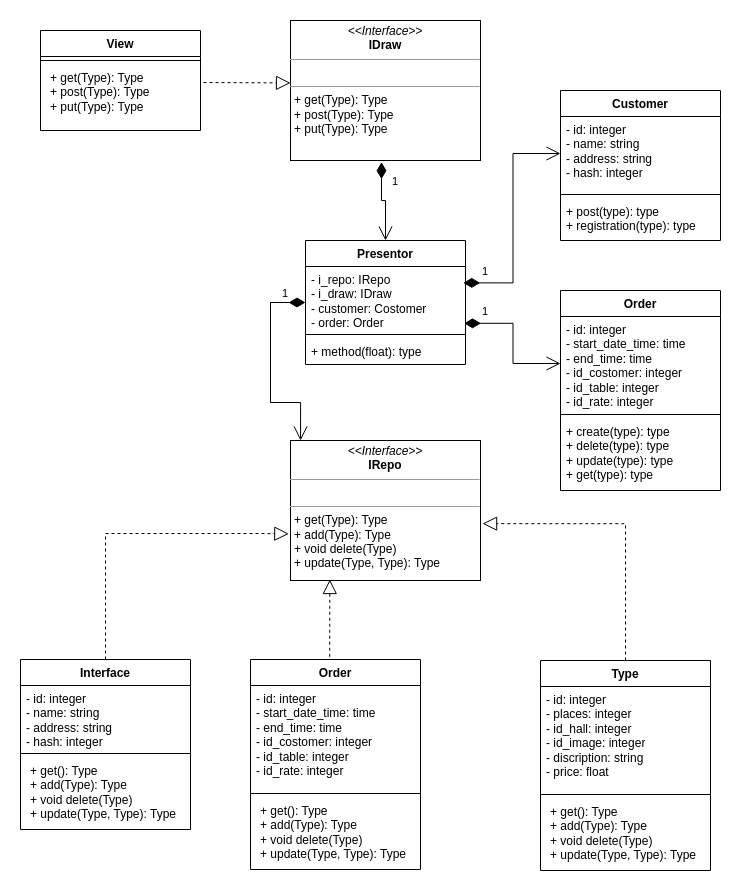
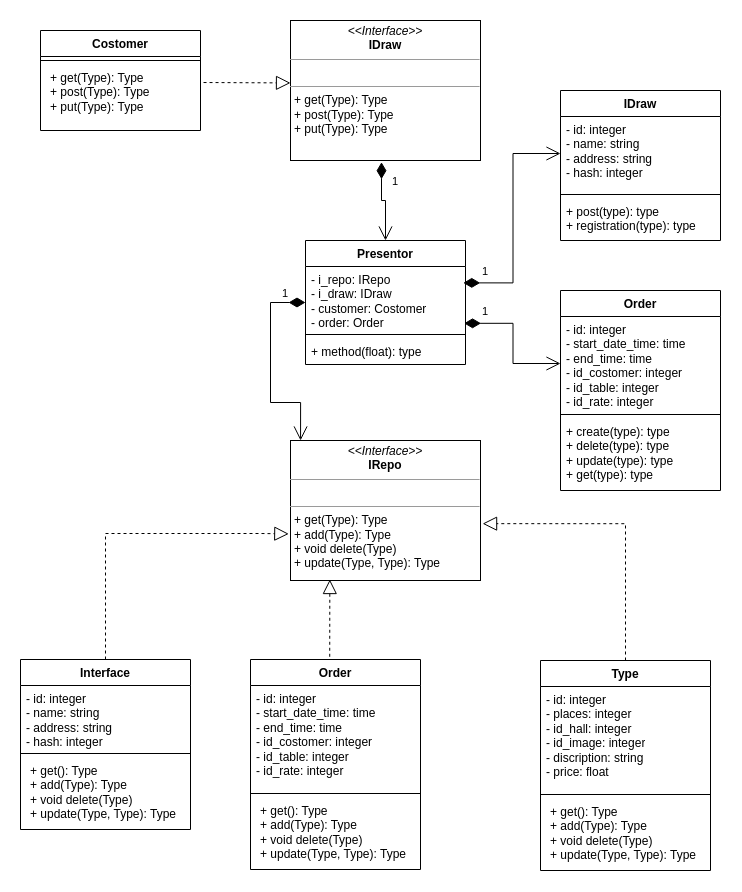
  <mxCell id="0" />
  <mxCell id="1" parent="0" />
  <mxCell id="2" value="&lt;p style=&quot;margin:0px;margin-top:4px;text-align:center;&quot;&gt;&lt;i&gt;&amp;lt;&amp;lt;Interface&amp;gt;&amp;gt;&lt;/i&gt;&lt;br&gt;&lt;b&gt;IRepo&lt;/b&gt;&lt;/p&gt;&lt;hr size=&quot;1&quot;&gt;&lt;p style=&quot;margin:0px;margin-left:4px;&quot;&gt;&lt;br&gt;&lt;/p&gt;&lt;hr size=&quot;1&quot;&gt;&lt;p style=&quot;margin:0px;margin-left:4px;&quot;&gt;+ get(Type): Type&lt;br&gt;+ add(Type): Type&lt;br&gt;&lt;/p&gt;&lt;p style=&quot;margin:0px;margin-left:4px;&quot;&gt;+ void delete(Type)&lt;/p&gt;&lt;p style=&quot;margin:0px;margin-left:4px;&quot;&gt;+ update(Type, Type): Type&amp;nbsp;&lt;br&gt;&lt;/p&gt;" style="verticalAlign=top;align=left;overflow=fill;fontSize=12;fontFamily=Helvetica;html=1;whiteSpace=wrap;" vertex="1" parent="1"><mxGeometry x="290" y="440" width="190" height="140" as="geometry" /></mxCell>
  <mxCell id="3" value="Interface" style="swimlane;fontStyle=1;align=center;verticalAlign=top;childLayout=stackLayout;horizontal=1;startSize=26;horizontalStack=0;resizeParent=1;resizeParentMax=0;resizeLast=0;collapsible=1;marginBottom=0;whiteSpace=wrap;html=1;" vertex="1" parent="1"><mxGeometry x="20" y="659" width="170" height="170" as="geometry" /></mxCell>
  <mxCell id="4" value="- id: integer&lt;br&gt;- name: string&lt;br&gt;- address: string&lt;br&gt;- hash: integer" style="text;strokeColor=none;fillColor=none;align=left;verticalAlign=top;spacingLeft=4;spacingRight=4;overflow=hidden;rotatable=0;points=[[0,0.5],[1,0.5]];portConstraint=eastwest;whiteSpace=wrap;html=1;" vertex="1" parent="3"><mxGeometry y="26" width="170" height="64" as="geometry" /></mxCell>
  <mxCell id="5" value="" style="line;strokeWidth=1;fillColor=none;align=left;verticalAlign=middle;spacingTop=-1;spacingLeft=3;spacingRight=3;rotatable=0;labelPosition=right;points=[];portConstraint=eastwest;strokeColor=inherit;" vertex="1" parent="3"><mxGeometry y="90" width="170" height="8" as="geometry" /></mxCell>
  <mxCell id="6" value="&lt;p style=&quot;border-color: var(--border-color); margin: 0px 0px 0px 4px;&quot;&gt;+ get(): Type&lt;br style=&quot;border-color: var(--border-color);&quot;&gt;+ add(Type): Type&lt;br style=&quot;border-color: var(--border-color);&quot;&gt;&lt;/p&gt;&lt;p style=&quot;border-color: var(--border-color); margin: 0px 0px 0px 4px;&quot;&gt;+ void delete(Type)&lt;/p&gt;&lt;p style=&quot;border-color: var(--border-color); margin: 0px 0px 0px 4px;&quot;&gt;+ update(Type, Type): Type&lt;/p&gt;" style="text;strokeColor=none;fillColor=none;align=left;verticalAlign=top;spacingLeft=4;spacingRight=4;overflow=hidden;rotatable=0;points=[[0,0.5],[1,0.5]];portConstraint=eastwest;whiteSpace=wrap;html=1;" vertex="1" parent="3"><mxGeometry y="98" width="170" height="72" as="geometry" /></mxCell>
  <mxCell id="7" value="" style="endArrow=block;dashed=1;endFill=0;endSize=12;html=1;rounded=0;entryX=-0.009;entryY=0.667;entryDx=0;entryDy=0;entryPerimeter=0;exitX=0.5;exitY=0;exitDx=0;exitDy=0;edgeStyle=orthogonalEdgeStyle;" edge="1" parent="1" source="3" target="2"><mxGeometry width="160" relative="1" as="geometry"><mxPoint x="170" y="700" as="sourcePoint" /><mxPoint x="330" y="700" as="targetPoint" /><Array as="points"><mxPoint x="105" y="533" /><mxPoint x="260" y="533" /></Array></mxGeometry></mxCell>
  <mxCell id="8" value="Order" style="swimlane;fontStyle=1;align=center;verticalAlign=top;childLayout=stackLayout;horizontal=1;startSize=26;horizontalStack=0;resizeParent=1;resizeParentMax=0;resizeLast=0;collapsible=1;marginBottom=0;whiteSpace=wrap;html=1;" vertex="1" parent="1"><mxGeometry x="250" y="659" width="170" height="210" as="geometry" /></mxCell>
  <mxCell id="9" value="- id: integer&lt;br&gt;- start_date_time: time&lt;br&gt;- end_time: time&lt;br&gt;- id_costomer: integer&lt;br&gt;- id_table: integer&lt;br&gt;- id_rate: integer" style="text;strokeColor=none;fillColor=none;align=left;verticalAlign=top;spacingLeft=4;spacingRight=4;overflow=hidden;rotatable=0;points=[[0,0.5],[1,0.5]];portConstraint=eastwest;whiteSpace=wrap;html=1;" vertex="1" parent="8"><mxGeometry y="26" width="170" height="104" as="geometry" /></mxCell>
  <mxCell id="10" value="" style="line;strokeWidth=1;fillColor=none;align=left;verticalAlign=middle;spacingTop=-1;spacingLeft=3;spacingRight=3;rotatable=0;labelPosition=right;points=[];portConstraint=eastwest;strokeColor=inherit;" vertex="1" parent="8"><mxGeometry y="130" width="170" height="8" as="geometry" /></mxCell>
  <mxCell id="11" value="&lt;p style=&quot;border-color: var(--border-color); margin: 0px 0px 0px 4px;&quot;&gt;+ get(): Type&lt;br style=&quot;border-color: var(--border-color);&quot;&gt;+ add(Type): Type&lt;br style=&quot;border-color: var(--border-color);&quot;&gt;&lt;/p&gt;&lt;p style=&quot;border-color: var(--border-color); margin: 0px 0px 0px 4px;&quot;&gt;+ void delete(Type)&lt;/p&gt;&lt;p style=&quot;border-color: var(--border-color); margin: 0px 0px 0px 4px;&quot;&gt;+ update(Type, Type): Type&lt;/p&gt;" style="text;strokeColor=none;fillColor=none;align=left;verticalAlign=top;spacingLeft=4;spacingRight=4;overflow=hidden;rotatable=0;points=[[0,0.5],[1,0.5]];portConstraint=eastwest;whiteSpace=wrap;html=1;" vertex="1" parent="8"><mxGeometry y="138" width="170" height="72" as="geometry" /></mxCell>
  <mxCell id="12" value="" style="endArrow=block;dashed=1;endFill=0;endSize=12;html=1;rounded=0;entryX=0.207;entryY=0.993;entryDx=0;entryDy=0;entryPerimeter=0;exitX=0.466;exitY=-0.013;exitDx=0;exitDy=0;exitPerimeter=0;" edge="1" parent="1" source="8" target="2"><mxGeometry width="160" relative="1" as="geometry"><mxPoint x="280" y="740" as="sourcePoint" /><mxPoint x="440" y="740" as="targetPoint" /></mxGeometry></mxCell>
  <mxCell id="13" value="Type" style="swimlane;fontStyle=1;align=center;verticalAlign=top;childLayout=stackLayout;horizontal=1;startSize=26;horizontalStack=0;resizeParent=1;resizeParentMax=0;resizeLast=0;collapsible=1;marginBottom=0;whiteSpace=wrap;html=1;" vertex="1" parent="1"><mxGeometry x="540" y="660" width="170" height="210" as="geometry" /></mxCell>
  <mxCell id="14" value="- id: integer&lt;br&gt;- places: integer&lt;br&gt;- id_hall: integer&lt;br&gt;- id_image: integer&lt;br&gt;- discription: string&lt;br&gt;- price: float" style="text;strokeColor=none;fillColor=none;align=left;verticalAlign=top;spacingLeft=4;spacingRight=4;overflow=hidden;rotatable=0;points=[[0,0.5],[1,0.5]];portConstraint=eastwest;whiteSpace=wrap;html=1;" vertex="1" parent="13"><mxGeometry y="26" width="170" height="104" as="geometry" /></mxCell>
  <mxCell id="15" value="" style="line;strokeWidth=1;fillColor=none;align=left;verticalAlign=middle;spacingTop=-1;spacingLeft=3;spacingRight=3;rotatable=0;labelPosition=right;points=[];portConstraint=eastwest;strokeColor=inherit;" vertex="1" parent="13"><mxGeometry y="130" width="170" height="8" as="geometry" /></mxCell>
  <mxCell id="16" value="&lt;p style=&quot;border-color: var(--border-color); margin: 0px 0px 0px 4px;&quot;&gt;+ get(): Type&lt;br style=&quot;border-color: var(--border-color);&quot;&gt;+ add(Type): Type&lt;br style=&quot;border-color: var(--border-color);&quot;&gt;&lt;/p&gt;&lt;p style=&quot;border-color: var(--border-color); margin: 0px 0px 0px 4px;&quot;&gt;+ void delete(Type)&lt;/p&gt;&lt;p style=&quot;border-color: var(--border-color); margin: 0px 0px 0px 4px;&quot;&gt;+ update(Type, Type): Type&lt;/p&gt;" style="text;strokeColor=none;fillColor=none;align=left;verticalAlign=top;spacingLeft=4;spacingRight=4;overflow=hidden;rotatable=0;points=[[0,0.5],[1,0.5]];portConstraint=eastwest;whiteSpace=wrap;html=1;" vertex="1" parent="13"><mxGeometry y="138" width="170" height="72" as="geometry" /></mxCell>
  <mxCell id="17" value="" style="endArrow=block;dashed=1;endFill=0;endSize=12;html=1;rounded=0;exitX=0.5;exitY=0;exitDx=0;exitDy=0;entryX=1.011;entryY=0.594;entryDx=0;entryDy=0;entryPerimeter=0;edgeStyle=orthogonalEdgeStyle;" edge="1" parent="1" source="13" target="2"><mxGeometry width="160" relative="1" as="geometry"><mxPoint x="490" y="710" as="sourcePoint" /><mxPoint x="650" y="710" as="targetPoint" /><Array as="points"><mxPoint x="625" y="523" /></Array></mxGeometry></mxCell>
  <mxCell id="18" value="Presentor" style="swimlane;fontStyle=1;align=center;verticalAlign=top;childLayout=stackLayout;horizontal=1;startSize=26;horizontalStack=0;resizeParent=1;resizeParentMax=0;resizeLast=0;collapsible=1;marginBottom=0;whiteSpace=wrap;html=1;" vertex="1" parent="1"><mxGeometry x="305" y="240" width="160" height="124" as="geometry" /></mxCell>
  <mxCell id="19" value="- i_repo: IRepo&lt;br&gt;- i_draw: IDraw&lt;br&gt;- customer: Costomer&lt;br&gt;- order: Order&amp;nbsp;" style="text;strokeColor=none;fillColor=none;align=left;verticalAlign=top;spacingLeft=4;spacingRight=4;overflow=hidden;rotatable=0;points=[[0,0.5],[1,0.5]];portConstraint=eastwest;whiteSpace=wrap;html=1;" vertex="1" parent="18"><mxGeometry y="26" width="160" height="64" as="geometry" /></mxCell>
  <mxCell id="20" value="" style="line;strokeWidth=1;fillColor=none;align=left;verticalAlign=middle;spacingTop=-1;spacingLeft=3;spacingRight=3;rotatable=0;labelPosition=right;points=[];portConstraint=eastwest;strokeColor=inherit;" vertex="1" parent="18"><mxGeometry y="90" width="160" height="8" as="geometry" /></mxCell>
  <mxCell id="21" value="+ method(float): type" style="text;strokeColor=none;fillColor=none;align=left;verticalAlign=top;spacingLeft=4;spacingRight=4;overflow=hidden;rotatable=0;points=[[0,0.5],[1,0.5]];portConstraint=eastwest;whiteSpace=wrap;html=1;" vertex="1" parent="18"><mxGeometry y="98" width="160" height="26" as="geometry" /></mxCell>
  <mxCell id="22" value="1" style="endArrow=open;html=1;endSize=12;startArrow=diamondThin;startSize=14;startFill=1;edgeStyle=orthogonalEdgeStyle;align=left;verticalAlign=bottom;rounded=0;exitX=0;exitY=0.5;exitDx=0;exitDy=0;entryX=0.053;entryY=0;entryDx=0;entryDy=0;entryPerimeter=0;" edge="1" parent="1" source="18" target="2"><mxGeometry x="-0.754" relative="1" as="geometry"><mxPoint x="270" y="330" as="sourcePoint" /><mxPoint x="430" y="330" as="targetPoint" /><Array as="points"><mxPoint x="270" y="302" /><mxPoint x="270" y="402" /><mxPoint x="300" y="402" /></Array><mxPoint as="offset" /></mxGeometry></mxCell>
- <mxCell id="23" value="Customer" style="swimlane;fontStyle=1;align=center;verticalAlign=top;childLayout=stackLayout;horizontal=1;startSize=26;horizontalStack=0;resizeParent=1;resizeParentMax=0;resizeLast=0;collapsible=1;marginBottom=0;whiteSpace=wrap;html=1;" vertex="1" parent="1"><mxGeometry x="560" y="90" width="160" height="150" as="geometry" /></mxCell>
+ <mxCell id="23" value="IDraw" style="swimlane;fontStyle=1;align=center;verticalAlign=top;childLayout=stackLayout;horizontal=1;startSize=26;horizontalStack=0;resizeParent=1;resizeParentMax=0;resizeLast=0;collapsible=1;marginBottom=0;whiteSpace=wrap;html=1;" vertex="1" parent="1"><mxGeometry x="560" y="90" width="160" height="150" as="geometry" /></mxCell>
  <mxCell id="24" value="- id: integer&lt;br style=&quot;border-color: var(--border-color);&quot;&gt;- name: string&lt;br style=&quot;border-color: var(--border-color);&quot;&gt;- address: string&lt;br style=&quot;border-color: var(--border-color);&quot;&gt;- hash: integer" style="text;strokeColor=none;fillColor=none;align=left;verticalAlign=top;spacingLeft=4;spacingRight=4;overflow=hidden;rotatable=0;points=[[0,0.5],[1,0.5]];portConstraint=eastwest;whiteSpace=wrap;html=1;" vertex="1" parent="23"><mxGeometry y="26" width="160" height="74" as="geometry" /></mxCell>
  <mxCell id="25" value="" style="line;strokeWidth=1;fillColor=none;align=left;verticalAlign=middle;spacingTop=-1;spacingLeft=3;spacingRight=3;rotatable=0;labelPosition=right;points=[];portConstraint=eastwest;strokeColor=inherit;" vertex="1" parent="23"><mxGeometry y="100" width="160" height="8" as="geometry" /></mxCell>
  <mxCell id="26" value="+ post(type): type&lt;br&gt;+ registration(type): type" style="text;strokeColor=none;fillColor=none;align=left;verticalAlign=top;spacingLeft=4;spacingRight=4;overflow=hidden;rotatable=0;points=[[0,0.5],[1,0.5]];portConstraint=eastwest;whiteSpace=wrap;html=1;" vertex="1" parent="23"><mxGeometry y="108" width="160" height="42" as="geometry" /></mxCell>
  <mxCell id="27" value="Order" style="swimlane;fontStyle=1;align=center;verticalAlign=top;childLayout=stackLayout;horizontal=1;startSize=26;horizontalStack=0;resizeParent=1;resizeParentMax=0;resizeLast=0;collapsible=1;marginBottom=0;whiteSpace=wrap;html=1;" vertex="1" parent="1"><mxGeometry x="560" y="290" width="160" height="200" as="geometry" /></mxCell>
  <mxCell id="28" value="- id: integer&lt;br style=&quot;border-color: var(--border-color);&quot;&gt;- start_date_time: time&lt;br style=&quot;border-color: var(--border-color);&quot;&gt;- end_time: time&lt;br style=&quot;border-color: var(--border-color);&quot;&gt;- id_costomer: integer&lt;br style=&quot;border-color: var(--border-color);&quot;&gt;- id_table: integer&lt;br style=&quot;border-color: var(--border-color);&quot;&gt;- id_rate: integer" style="text;strokeColor=none;fillColor=none;align=left;verticalAlign=top;spacingLeft=4;spacingRight=4;overflow=hidden;rotatable=0;points=[[0,0.5],[1,0.5]];portConstraint=eastwest;whiteSpace=wrap;html=1;" vertex="1" parent="27"><mxGeometry y="26" width="160" height="94" as="geometry" /></mxCell>
  <mxCell id="29" value="" style="line;strokeWidth=1;fillColor=none;align=left;verticalAlign=middle;spacingTop=-1;spacingLeft=3;spacingRight=3;rotatable=0;labelPosition=right;points=[];portConstraint=eastwest;strokeColor=inherit;" vertex="1" parent="27"><mxGeometry y="120" width="160" height="8" as="geometry" /></mxCell>
  <mxCell id="30" value="+ create(type): type&lt;br&gt;+ delete(type): type&lt;br&gt;+ update(type): type&lt;br&gt;+ get(type): type" style="text;strokeColor=none;fillColor=none;align=left;verticalAlign=top;spacingLeft=4;spacingRight=4;overflow=hidden;rotatable=0;points=[[0,0.5],[1,0.5]];portConstraint=eastwest;whiteSpace=wrap;html=1;" vertex="1" parent="27"><mxGeometry y="128" width="160" height="72" as="geometry" /></mxCell>
  <mxCell id="31" value="1" style="endArrow=open;html=1;endSize=12;startArrow=diamondThin;startSize=14;startFill=1;edgeStyle=orthogonalEdgeStyle;align=left;verticalAlign=bottom;rounded=0;entryX=0;entryY=0.5;entryDx=0;entryDy=0;exitX=0.991;exitY=0.888;exitDx=0;exitDy=0;exitPerimeter=0;" edge="1" parent="1" source="19" target="28"><mxGeometry x="-0.759" y="3" relative="1" as="geometry"><mxPoint x="460" y="340" as="sourcePoint" /><mxPoint x="700" y="380" as="targetPoint" /><mxPoint as="offset" /></mxGeometry></mxCell>
  <mxCell id="32" value="1" style="endArrow=open;html=1;endSize=12;startArrow=diamondThin;startSize=14;startFill=1;edgeStyle=orthogonalEdgeStyle;align=left;verticalAlign=bottom;rounded=0;exitX=0.986;exitY=0.256;exitDx=0;exitDy=0;exitPerimeter=0;" edge="1" parent="1" source="19" target="24"><mxGeometry x="-0.848" y="2" relative="1" as="geometry"><mxPoint x="470" y="360" as="sourcePoint" /><mxPoint x="630" y="360" as="targetPoint" /><mxPoint as="offset" /></mxGeometry></mxCell>
  <mxCell id="33" value="&lt;p style=&quot;margin:0px;margin-top:4px;text-align:center;&quot;&gt;&lt;i&gt;&amp;lt;&amp;lt;Interface&amp;gt;&amp;gt;&lt;/i&gt;&lt;br&gt;&lt;b&gt;IDraw&lt;/b&gt;&lt;/p&gt;&lt;hr size=&quot;1&quot;&gt;&lt;p style=&quot;margin:0px;margin-left:4px;&quot;&gt;&lt;br&gt;&lt;/p&gt;&lt;hr size=&quot;1&quot;&gt;&lt;p style=&quot;margin:0px;margin-left:4px;&quot;&gt;+ get(Type): Type&lt;br&gt;+ post(Type): Type&lt;/p&gt;&lt;p style=&quot;margin:0px;margin-left:4px;&quot;&gt;+ put(Type): Type&lt;/p&gt;" style="verticalAlign=top;align=left;overflow=fill;fontSize=12;fontFamily=Helvetica;html=1;whiteSpace=wrap;" vertex="1" parent="1"><mxGeometry x="290" y="20" width="190" height="140" as="geometry" /></mxCell>
  <mxCell id="34" value="1" style="endArrow=open;html=1;endSize=12;startArrow=diamondThin;startSize=14;startFill=1;edgeStyle=orthogonalEdgeStyle;align=left;verticalAlign=bottom;rounded=0;exitX=0.479;exitY=1.012;exitDx=0;exitDy=0;exitPerimeter=0;" edge="1" parent="1" source="33" target="18"><mxGeometry x="-0.312" y="9" relative="1" as="geometry"><mxPoint x="260" y="190" as="sourcePoint" /><mxPoint x="420" y="190" as="targetPoint" /><mxPoint as="offset" /></mxGeometry></mxCell>
- <mxCell id="35" value="View" style="swimlane;fontStyle=1;align=center;verticalAlign=top;childLayout=stackLayout;horizontal=1;startSize=26;horizontalStack=0;resizeParent=1;resizeParentMax=0;resizeLast=0;collapsible=1;marginBottom=0;whiteSpace=wrap;html=1;" vertex="1" parent="1"><mxGeometry x="40" y="30" width="160" height="100" as="geometry" /></mxCell>
+ <mxCell id="35" value="Costomer" style="swimlane;fontStyle=1;align=center;verticalAlign=top;childLayout=stackLayout;horizontal=1;startSize=26;horizontalStack=0;resizeParent=1;resizeParentMax=0;resizeLast=0;collapsible=1;marginBottom=0;whiteSpace=wrap;html=1;" vertex="1" parent="1"><mxGeometry x="40" y="30" width="160" height="100" as="geometry" /></mxCell>
  <mxCell id="36" value="" style="line;strokeWidth=1;fillColor=none;align=left;verticalAlign=middle;spacingTop=-1;spacingLeft=3;spacingRight=3;rotatable=0;labelPosition=right;points=[];portConstraint=eastwest;strokeColor=inherit;" vertex="1" parent="35"><mxGeometry y="26" width="160" height="8" as="geometry" /></mxCell>
  <mxCell id="37" value="&lt;p style=&quot;border-color: var(--border-color); margin: 0px 0px 0px 4px;&quot;&gt;+ get(Type): Type&lt;br style=&quot;border-color: var(--border-color);&quot;&gt;+ post(Type): Type&lt;/p&gt;&lt;p style=&quot;border-color: var(--border-color); margin: 0px 0px 0px 4px;&quot;&gt;+ put(Type): Type&lt;/p&gt;" style="text;strokeColor=none;fillColor=none;align=left;verticalAlign=top;spacingLeft=4;spacingRight=4;overflow=hidden;rotatable=0;points=[[0,0.5],[1,0.5]];portConstraint=eastwest;whiteSpace=wrap;html=1;" vertex="1" parent="35"><mxGeometry y="34" width="160" height="66" as="geometry" /></mxCell>
  <mxCell id="38" value="" style="endArrow=block;dashed=1;endFill=0;endSize=12;html=1;rounded=0;exitX=1.019;exitY=0.273;exitDx=0;exitDy=0;exitPerimeter=0;entryX=0;entryY=0.446;entryDx=0;entryDy=0;entryPerimeter=0;" edge="1" parent="1" source="37" target="33"><mxGeometry width="160" relative="1" as="geometry"><mxPoint x="260" y="20" as="sourcePoint" /><mxPoint x="420" y="20" as="targetPoint" /></mxGeometry></mxCell>
